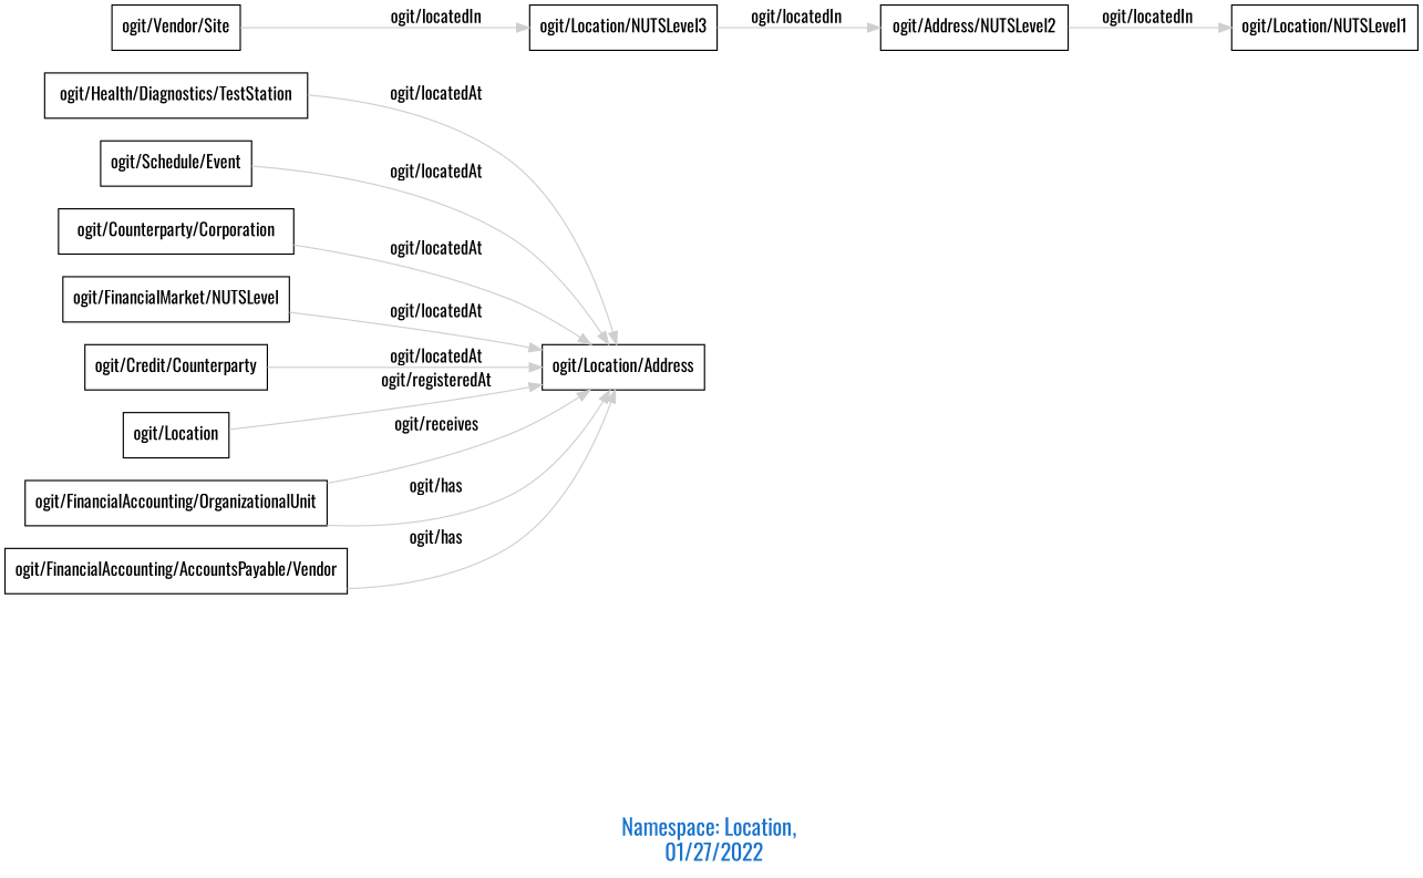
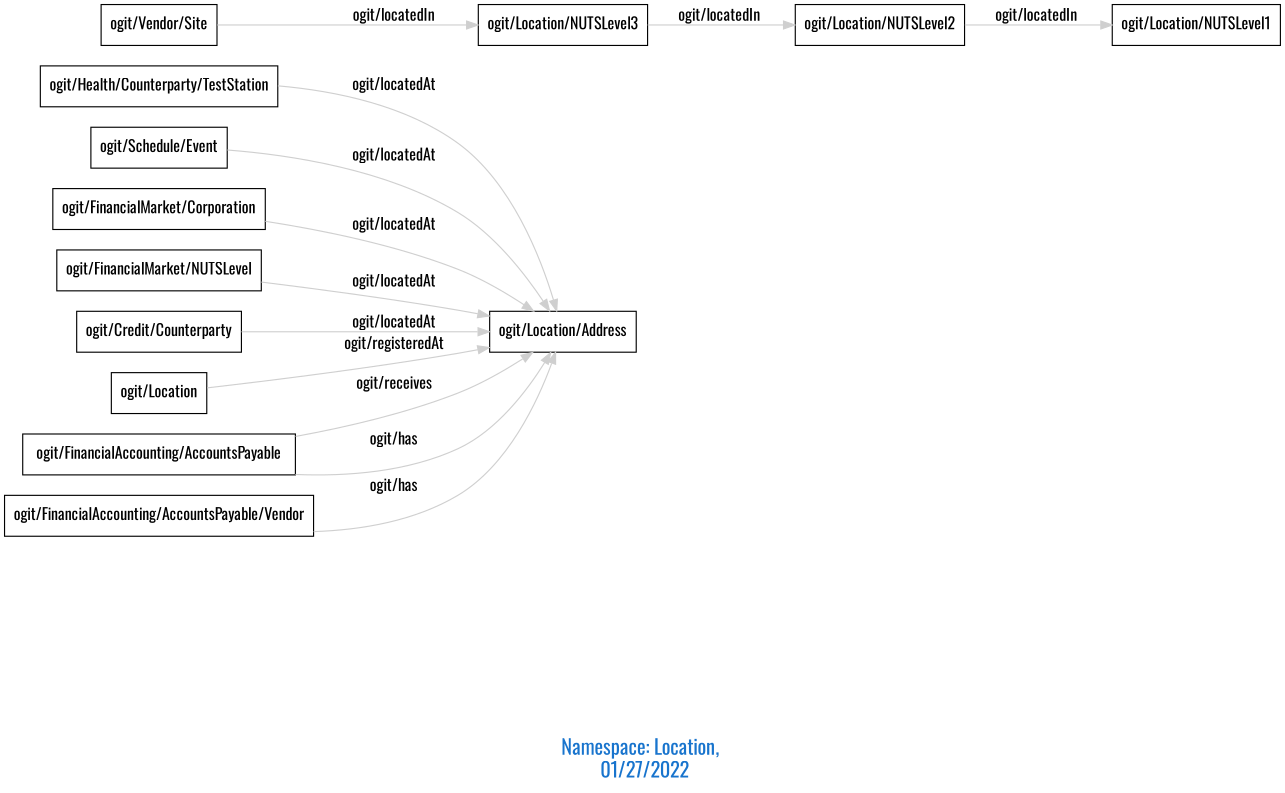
  digraph {
    fontcolor=dodgerblue3
    fontname=Oswald
    fontsize=18
    label="\n\n\nNamespace: Location, \n 01/27/2022"
    rankdir=LR
    node [fontname=Oswald shape=polygon]
    edge [color=gray81 fontname=Oswald]
-   "ogit/Health/Diagnostics/TestStation"
+   "ogit/Health/Diagnostics/TestStation" [label="ogit/Health/Counterparty/TestStation"]
    "ogit/Location/Address"
    "ogit/Schedule/Event"
-   "ogit/FinancialMarket/Corporation" [label="ogit/Counterparty/Corporation"]
+   "ogit/FinancialMarket/Corporation"
    n5 [label="ogit/FinancialMarket/NUTSLevel"]
    "ogit/Credit/Counterparty"
    n7 [label="ogit/Vendor/Site"]
    "ogit/Location/NUTSLevel3"
-   "ogit/Location/NUTSLevel2" [label="ogit/Address/NUTSLevel2"]
+   "ogit/Location/NUTSLevel2"
    "ogit/Location/NUTSLevel1"
    n11 [label="ogit/Location"]
-   "ogit/FinancialAccounting/OrganizationalUnit"
+   "ogit/FinancialAccounting/OrganizationalUnit" [label="ogit/FinancialAccounting/AccountsPayable"]
    "ogit/FinancialAccounting/AccountsPayable/Vendor"
    "ogit/Health/Diagnostics/TestStation" -> "ogit/Location/Address" [label="   ogit/locatedAt    "]
    "ogit/Schedule/Event" -> "ogit/Location/Address" [label="   ogit/locatedAt    "]
    "ogit/FinancialMarket/Corporation" -> "ogit/Location/Address" [label="   ogit/locatedAt    "]
    n5 -> "ogit/Location/Address" [label="   ogit/locatedAt    "]
    "ogit/Credit/Counterparty" -> "ogit/Location/Address" [label="   ogit/locatedAt    "]
    n7 -> "ogit/Location/NUTSLevel3" [label="   ogit/locatedIn    "]
    "ogit/Location/NUTSLevel3" -> "ogit/Location/NUTSLevel2" [label="   ogit/locatedIn    "]
    "ogit/Location/NUTSLevel2" -> "ogit/Location/NUTSLevel1" [label="   ogit/locatedIn    "]
    n11 -> "ogit/Location/Address" [label="   ogit/registeredAt    "]
    "ogit/FinancialAccounting/OrganizationalUnit" -> "ogit/Location/Address" [label="   ogit/receives    "]
    "ogit/FinancialAccounting/OrganizationalUnit" -> "ogit/Location/Address" [label="   ogit/has    "]
    "ogit/FinancialAccounting/AccountsPayable/Vendor" -> "ogit/Location/Address" [label="   ogit/has    "]
  }
